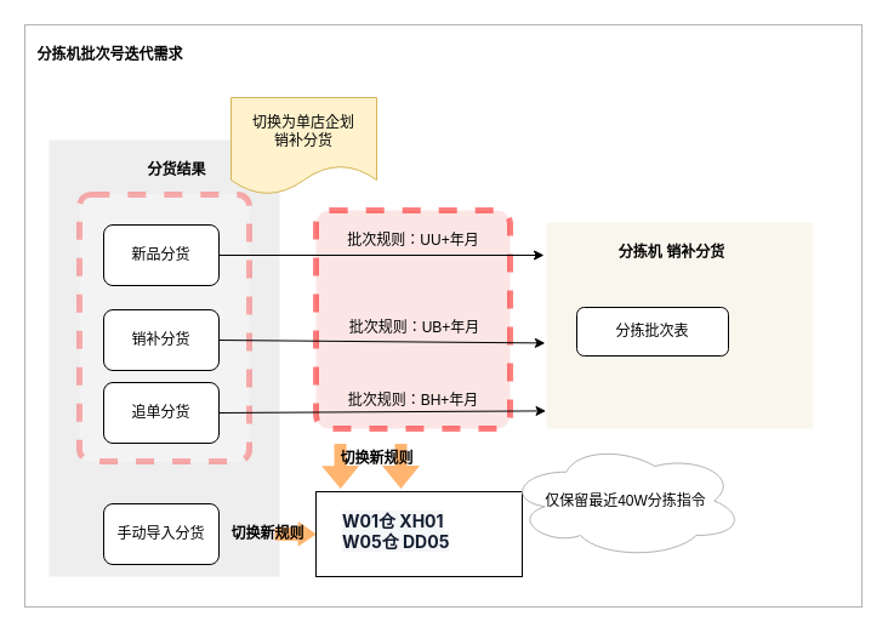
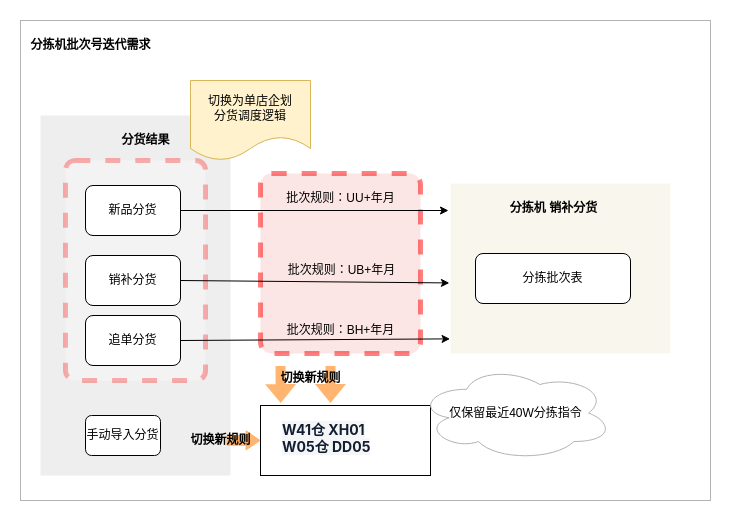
  <mxCell id="0" />
  <mxCell id="1" parent="0" />
  <mxCell id="2" value="" style="rounded=0;whiteSpace=wrap;html=1;strokeColor=#B3B3B3;" vertex="1" parent="1"><mxGeometry y="20" width="690" height="480" as="geometry" x="20" /></mxCell>
  <mxCell id="3" value="" style="rounded=0;whiteSpace=wrap;html=1;fillColor=#eeeeee;strokeColor=none;" vertex="1" parent="1"><mxGeometry x="40" y="115" width="190" height="360" as="geometry" /></mxCell>
  <mxCell id="4" value="分货结果" style="text;html=1;align=center;verticalAlign=middle;resizable=0;points=[];autosize=1;strokeColor=none;fillColor=none;fontStyle=1" vertex="1" parent="1"><mxGeometry x="110" y="125" width="70" height="30" as="geometry" /></mxCell>
- <mxCell id="5" value="手动导入分货" style="rounded=1;whiteSpace=wrap;html=1;" vertex="1" parent="1"><mxGeometry x="85" y="415" width="95" height="50" as="geometry" /></mxCell>
+ <mxCell id="5" value="手动导入分货" style="rounded=1;whiteSpace=wrap;html=1;" vertex="1" parent="1"><mxGeometry x="85" y="415" width="75" height="40" as="geometry" /></mxCell>
  <mxCell id="6" value="" style="rounded=1;whiteSpace=wrap;html=1;arcSize=7;opacity=30;dashed=1;strokeColor=#FF0000;strokeWidth=5;" vertex="1" parent="1"><mxGeometry x="65" y="160" width="140" height="220" as="geometry" /></mxCell>
  <mxCell id="7" value="" style="rounded=0;whiteSpace=wrap;html=1;fillColor=#f9f7ed;strokeColor=none;" vertex="1" parent="1"><mxGeometry x="450" y="183" width="220" height="170" as="geometry" /></mxCell>
  <mxCell id="8" value="分拣机 销补分货" style="text;html=1;align=center;verticalAlign=middle;resizable=0;points=[];autosize=1;strokeColor=none;fillColor=none;fontStyle=1" vertex="1" parent="1"><mxGeometry x="492.5" y="193" width="120" height="30" as="geometry" /></mxCell>
- <mxCell id="9" value="分拣批次表" style="rounded=1;whiteSpace=wrap;html=1;" vertex="1" parent="1"><mxGeometry x="475" y="253" width="125" height="40" as="geometry" /></mxCell>
+ <mxCell id="9" value="分拣批次表" style="rounded=1;whiteSpace=wrap;html=1;" vertex="1" parent="1"><mxGeometry x="475" y="253" width="155" height="50" as="geometry" /></mxCell>
  <mxCell id="10" value="新品分货" style="rounded=1;whiteSpace=wrap;html=1;" vertex="1" parent="1"><mxGeometry x="85" y="185" width="95" height="50" as="geometry" /></mxCell>
  <mxCell id="11" value="销补分货" style="rounded=1;whiteSpace=wrap;html=1;" vertex="1" parent="1"><mxGeometry x="85" y="255" width="95" height="50" as="geometry" /></mxCell>
  <mxCell id="12" value="追单分货" style="rounded=1;whiteSpace=wrap;html=1;" vertex="1" parent="1"><mxGeometry x="85" y="315" width="95" height="50" as="geometry" /></mxCell>
- <mxCell id="13" value="切换为单店企划&lt;br&gt;销补分货" style="shape=document;whiteSpace=wrap;html=1;boundedLbl=1;fillColor=#fff2cc;strokeColor=#d6b656;" vertex="1" parent="1"><mxGeometry x="190" y="80" width="120" height="80" as="geometry" /></mxCell>
+ <mxCell id="13" value="切换为单店企划&lt;br&gt;分货调度逻辑" style="shape=document;whiteSpace=wrap;html=1;boundedLbl=1;fillColor=#fff2cc;strokeColor=#d6b656;" vertex="1" parent="1"><mxGeometry x="190" y="80" width="120" height="80" as="geometry" /></mxCell>
  <mxCell id="14" value="" style="rounded=1;whiteSpace=wrap;html=1;arcSize=7;opacity=50;dashed=1;strokeColor=#FF0000;strokeWidth=5;fillColor=#f8cecc;" vertex="1" parent="1"><mxGeometry x="260" y="173" width="160" height="180" as="geometry" /></mxCell>
  <mxCell id="15" value="" style="endArrow=classic;html=1;rounded=0;entryX=-0.01;entryY=0.159;entryDx=0;entryDy=0;exitX=1;exitY=0.5;exitDx=0;exitDy=0;entryPerimeter=0;" edge="1" parent="1"><mxGeometry width="50" height="50" relative="1" as="geometry"><mxPoint x="180" y="210" as="sourcePoint" /><mxPoint x="448" y="210" as="targetPoint" /></mxGeometry></mxCell>
  <mxCell id="16" value="批次规则：UU+年月" style="text;html=1;align=center;verticalAlign=middle;resizable=0;points=[];autosize=1;strokeColor=none;fillColor=none;" vertex="1" parent="1"><mxGeometry x="275" y="183" width="130" height="30" as="geometry" /></mxCell>
  <mxCell id="17" value="" style="endArrow=classic;html=1;rounded=0;entryX=-0.005;entryY=0.585;entryDx=0;entryDy=0;exitX=1;exitY=0.5;exitDx=0;exitDy=0;entryPerimeter=0;" edge="1" parent="1" source="11" target="7"><mxGeometry width="50" height="50" relative="1" as="geometry"><mxPoint x="200" y="282" as="sourcePoint" /><mxPoint x="439" y="282" as="targetPoint" /></mxGeometry></mxCell>
  <mxCell id="18" value="批次规则：UB+年月" style="text;html=1;align=center;verticalAlign=middle;resizable=0;points=[];autosize=1;strokeColor=none;fillColor=none;" vertex="1" parent="1"><mxGeometry x="276" y="255" width="130" height="30" as="geometry" /></mxCell>
  <mxCell id="19" value="" style="endArrow=classic;html=1;rounded=0;entryX=-0.002;entryY=0.914;entryDx=0;entryDy=0;exitX=1;exitY=0.5;exitDx=0;exitDy=0;entryPerimeter=0;" edge="1" parent="1" source="12" target="7"><mxGeometry width="50" height="50" relative="1" as="geometry"><mxPoint x="200" y="342" as="sourcePoint" /><mxPoint x="439" y="342" as="targetPoint" /></mxGeometry></mxCell>
  <mxCell id="20" value="批次规则：BH+年月" style="text;html=1;align=center;verticalAlign=middle;resizable=0;points=[];autosize=1;strokeColor=none;fillColor=none;" vertex="1" parent="1"><mxGeometry x="275" y="315" width="130" height="30" as="geometry" /></mxCell>
  <mxCell id="21" value="" style="rounded=0;whiteSpace=wrap;html=1;" vertex="1" parent="1"><mxGeometry x="260" y="405" width="170" height="70" as="geometry" /></mxCell>
- <mxCell id="22" value="&lt;span style=&quot;color: rgb(20, 30, 49); font-family: -apple-system, &amp;quot;Segoe UI&amp;quot;, Roboto, &amp;quot;Helvetica Neue&amp;quot;, Arial, &amp;quot;Noto Sans&amp;quot;, sans-serif, &amp;quot;Apple Color Emoji&amp;quot;, &amp;quot;Segoe UI Emoji&amp;quot;, &amp;quot;Segoe UI Symbol&amp;quot;, &amp;quot;Noto Color Emoji&amp;quot;; font-size: 14px; font-style: normal; font-variant-ligatures: normal; font-variant-caps: normal; letter-spacing: normal; orphans: 2; text-align: start; text-indent: 0px; text-transform: none; widows: 2; word-spacing: 0px; -webkit-text-stroke-width: 0px; background-color: rgb(245, 246, 248); text-decoration-thickness: initial; text-decoration-style: initial; text-decoration-color: initial; float: none; display: inline !important;&quot;&gt;W01仓 XH01&lt;br&gt;W05仓 DD05&lt;/span&gt;" style="text;whiteSpace=wrap;html=1;fontStyle=1" vertex="1" parent="1"><mxGeometry x="280" y="415" width="140" height="60" as="geometry" /></mxCell>
+ <mxCell id="22" value="&lt;span style=&quot;color: rgb(20, 30, 49); font-family: -apple-system, &amp;quot;Segoe UI&amp;quot;, Roboto, &amp;quot;Helvetica Neue&amp;quot;, Arial, &amp;quot;Noto Sans&amp;quot;, sans-serif, &amp;quot;Apple Color Emoji&amp;quot;, &amp;quot;Segoe UI Emoji&amp;quot;, &amp;quot;Segoe UI Symbol&amp;quot;, &amp;quot;Noto Color Emoji&amp;quot;; font-size: 14px; font-style: normal; font-variant-ligatures: normal; font-variant-caps: normal; letter-spacing: normal; orphans: 2; text-align: start; text-indent: 0px; text-transform: none; widows: 2; word-spacing: 0px; -webkit-text-stroke-width: 0px; background-color: rgb(245, 246, 248); text-decoration-thickness: initial; text-decoration-style: initial; text-decoration-color: initial; float: none; display: inline !important;&quot;&gt;W41仓 XH01&lt;br&gt;W05仓 DD05&lt;/span&gt;" style="text;whiteSpace=wrap;html=1;fontStyle=1" vertex="1" parent="1"><mxGeometry x="280" y="415" width="140" height="60" as="geometry" /></mxCell>
  <mxCell id="23" value="" style="shape=flexArrow;endArrow=classic;html=1;rounded=0;entryX=0.119;entryY=-0.027;entryDx=0;entryDy=0;entryPerimeter=0;fillColor=#FFB570;strokeColor=none;" edge="1" parent="1" target="21"><mxGeometry width="50" height="50" relative="1" as="geometry"><mxPoint x="280" y="365" as="sourcePoint" /><mxPoint x="300" y="395" as="targetPoint" /></mxGeometry></mxCell>
  <mxCell id="24" value="" style="shape=flexArrow;endArrow=classic;html=1;rounded=0;entryX=0.119;entryY=-0.027;entryDx=0;entryDy=0;entryPerimeter=0;fillColor=#FFB570;strokeColor=none;" edge="1" parent="1"><mxGeometry width="50" height="50" relative="1" as="geometry"><mxPoint x="330" y="365" as="sourcePoint" /><mxPoint x="330" y="403" as="targetPoint" /></mxGeometry></mxCell>
  <mxCell id="25" value="" style="shape=flexArrow;endArrow=classic;html=1;rounded=0;strokeColor=#FFB570;fillColor=#FFB570;entryX=0;entryY=0.5;entryDx=0;entryDy=0;endWidth=8.056;endSize=4.289;" edge="1" parent="1" target="21"><mxGeometry width="50" height="50" relative="1" as="geometry"><mxPoint x="226" y="439.71" as="sourcePoint" /><mxPoint x="276" y="439.71" as="targetPoint" /></mxGeometry></mxCell>
  <mxCell id="26" value="切换新规则" style="text;html=1;align=center;verticalAlign=middle;resizable=0;points=[];autosize=1;strokeColor=none;fillColor=none;fontStyle=1" vertex="1" parent="1"><mxGeometry x="270" y="363" width="80" height="30" as="geometry" /></mxCell>
  <mxCell id="27" value="切换新规则" style="text;html=1;align=center;verticalAlign=middle;resizable=0;points=[];autosize=1;strokeColor=none;fillColor=none;fontStyle=1" vertex="1" parent="1"><mxGeometry x="180" y="425" width="80" height="30" as="geometry" /></mxCell>
  <mxCell id="28" value="仅保留最近40W分拣指令" style="ellipse;shape=cloud;whiteSpace=wrap;html=1;strokeColor=#B3B3B3;" vertex="1" parent="1"><mxGeometry x="417.5" y="365" width="195" height="95" as="geometry" /></mxCell>
  <mxCell id="29" value="分拣机批次号迭代需求" style="text;html=1;align=center;verticalAlign=middle;resizable=0;points=[];autosize=1;strokeColor=none;fillColor=none;fontStyle=1" vertex="1" parent="1"><mxGeometry y="30" width="140" height="30" as="geometry" x="20" /></mxCell>
